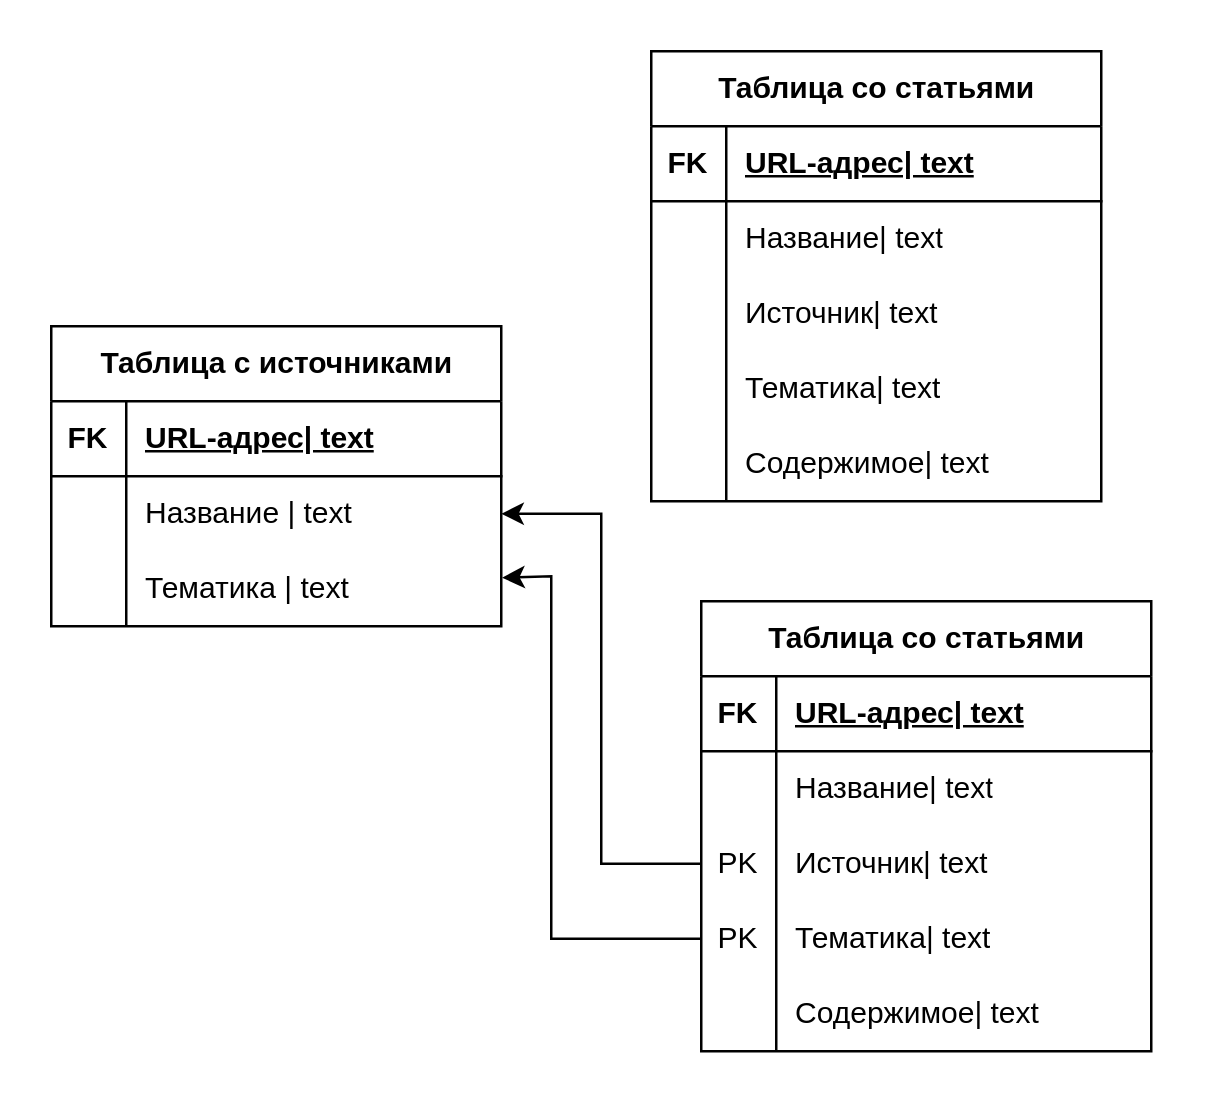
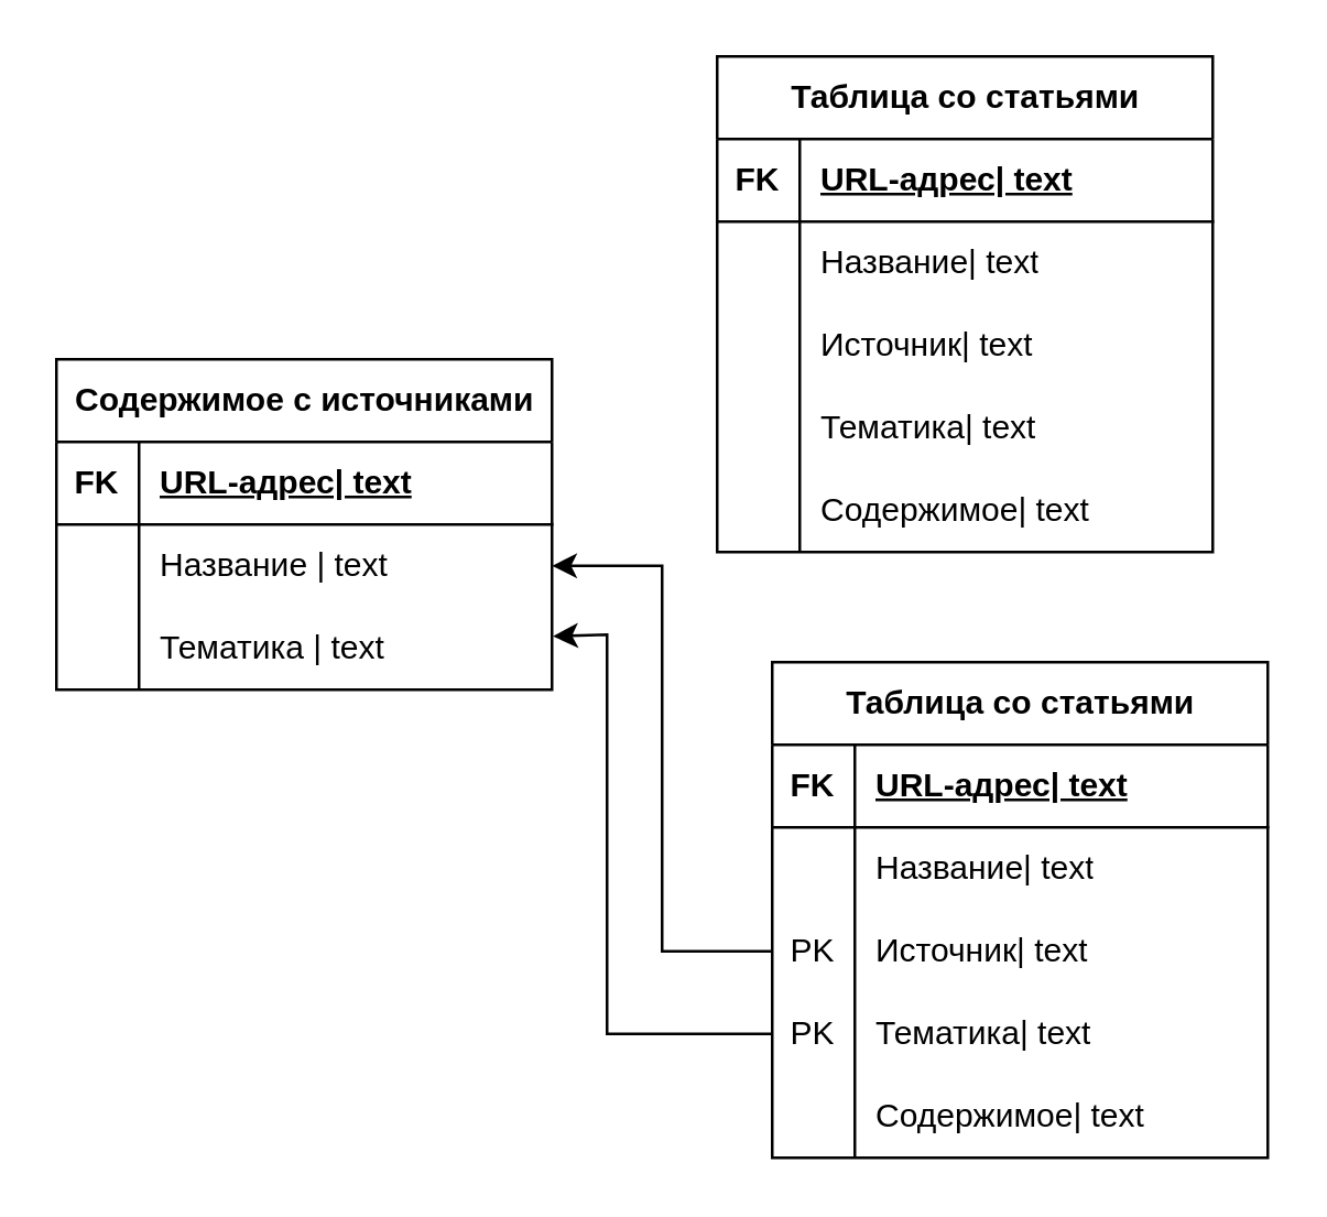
  <mxCell id="0" />
  <mxCell id="1" parent="0" />
- <mxCell id="2" value="Таблица с источниками" style="shape=table;startSize=30;container=1;collapsible=1;childLayout=tableLayout;fixedRows=1;rowLines=0;fontStyle=1;align=center;resizeLast=1;html=1;" vertex="1" parent="1"><mxGeometry x="20" y="130" width="180" height="120" as="geometry" /></mxCell>
+ <mxCell id="2" value="Содержимое с источниками" style="shape=table;startSize=30;container=1;collapsible=1;childLayout=tableLayout;fixedRows=1;rowLines=0;fontStyle=1;align=center;resizeLast=1;html=1;" vertex="1" parent="1"><mxGeometry x="20" y="130" width="180" height="120" as="geometry" /></mxCell>
  <mxCell id="3" value="" style="shape=tableRow;horizontal=0;startSize=0;swimlaneHead=0;swimlaneBody=0;fillColor=none;collapsible=0;dropTarget=0;points=[[0,0.5],[1,0.5]];portConstraint=eastwest;top=0;left=0;right=0;bottom=1;" vertex="1" parent="2"><mxGeometry y="30" width="180" height="30" as="geometry" /></mxCell>
  <mxCell id="4" value="FK" style="shape=partialRectangle;connectable=0;fillColor=none;top=0;left=0;bottom=0;right=0;fontStyle=1;overflow=hidden;whiteSpace=wrap;html=1;" vertex="1" parent="3"><mxGeometry width="30" height="30" as="geometry"><mxRectangle width="30" height="30" as="alternateBounds" /></mxGeometry></mxCell>
  <mxCell id="5" value="URL-адрес| text" style="shape=partialRectangle;connectable=0;fillColor=none;top=0;left=0;bottom=0;right=0;align=left;spacingLeft=6;fontStyle=5;overflow=hidden;whiteSpace=wrap;html=1;" vertex="1" parent="3"><mxGeometry x="30" width="150" height="30" as="geometry"><mxRectangle width="150" height="30" as="alternateBounds" /></mxGeometry></mxCell>
  <mxCell id="6" value="" style="shape=tableRow;horizontal=0;startSize=0;swimlaneHead=0;swimlaneBody=0;fillColor=none;collapsible=0;dropTarget=0;points=[[0,0.5],[1,0.5]];portConstraint=eastwest;top=0;left=0;right=0;bottom=0;" vertex="1" parent="2"><mxGeometry y="60" width="180" height="30" as="geometry" /></mxCell>
  <mxCell id="7" value="" style="shape=partialRectangle;connectable=0;fillColor=none;top=0;left=0;bottom=0;right=0;editable=1;overflow=hidden;whiteSpace=wrap;html=1;" vertex="1" parent="6"><mxGeometry width="30" height="30" as="geometry"><mxRectangle width="30" height="30" as="alternateBounds" /></mxGeometry></mxCell>
  <mxCell id="8" value="Название | text" style="shape=partialRectangle;connectable=0;fillColor=none;top=0;left=0;bottom=0;right=0;align=left;spacingLeft=6;overflow=hidden;whiteSpace=wrap;html=1;" vertex="1" parent="6"><mxGeometry x="30" width="150" height="30" as="geometry"><mxRectangle width="150" height="30" as="alternateBounds" /></mxGeometry></mxCell>
  <mxCell id="9" value="" style="shape=tableRow;horizontal=0;startSize=0;swimlaneHead=0;swimlaneBody=0;fillColor=none;collapsible=0;dropTarget=0;points=[[0,0.5],[1,0.5]];portConstraint=eastwest;top=0;left=0;right=0;bottom=0;" vertex="1" parent="2"><mxGeometry y="90" width="180" height="30" as="geometry" /></mxCell>
  <mxCell id="10" value="" style="shape=partialRectangle;connectable=0;fillColor=none;top=0;left=0;bottom=0;right=0;editable=1;overflow=hidden;whiteSpace=wrap;html=1;" vertex="1" parent="9"><mxGeometry width="30" height="30" as="geometry"><mxRectangle width="30" height="30" as="alternateBounds" /></mxGeometry></mxCell>
  <mxCell id="11" value="Тематика | text" style="shape=partialRectangle;connectable=0;fillColor=none;top=0;left=0;bottom=0;right=0;align=left;spacingLeft=6;overflow=hidden;whiteSpace=wrap;html=1;" vertex="1" parent="9"><mxGeometry x="30" width="150" height="30" as="geometry"><mxRectangle width="150" height="30" as="alternateBounds" /></mxGeometry></mxCell>
  <mxCell id="12" value="Таблица со статьями" style="shape=table;startSize=30;container=1;collapsible=1;childLayout=tableLayout;fixedRows=1;rowLines=0;fontStyle=1;align=center;resizeLast=1;html=1;" vertex="1" parent="1"><mxGeometry x="260" y="20" width="180" height="180" as="geometry"><mxRectangle x="140" y="310" width="170" height="30" as="alternateBounds" /></mxGeometry></mxCell>
  <mxCell id="13" value="" style="shape=tableRow;horizontal=0;startSize=0;swimlaneHead=0;swimlaneBody=0;fillColor=none;collapsible=0;dropTarget=0;points=[[0,0.5],[1,0.5]];portConstraint=eastwest;top=0;left=0;right=0;bottom=1;" vertex="1" parent="12"><mxGeometry y="30" width="180" height="30" as="geometry" /></mxCell>
  <mxCell id="14" value="FK" style="shape=partialRectangle;connectable=0;fillColor=none;top=0;left=0;bottom=0;right=0;fontStyle=1;overflow=hidden;whiteSpace=wrap;html=1;" vertex="1" parent="13"><mxGeometry width="30" height="30" as="geometry"><mxRectangle width="30" height="30" as="alternateBounds" /></mxGeometry></mxCell>
  <mxCell id="15" value="URL-адрес| text" style="shape=partialRectangle;connectable=0;fillColor=none;top=0;left=0;bottom=0;right=0;align=left;spacingLeft=6;fontStyle=5;overflow=hidden;whiteSpace=wrap;html=1;" vertex="1" parent="13"><mxGeometry x="30" width="150" height="30" as="geometry"><mxRectangle width="150" height="30" as="alternateBounds" /></mxGeometry></mxCell>
  <mxCell id="16" value="" style="shape=tableRow;horizontal=0;startSize=0;swimlaneHead=0;swimlaneBody=0;fillColor=none;collapsible=0;dropTarget=0;points=[[0,0.5],[1,0.5]];portConstraint=eastwest;top=0;left=0;right=0;bottom=0;" vertex="1" parent="12"><mxGeometry y="60" width="180" height="30" as="geometry" /></mxCell>
  <mxCell id="17" value="" style="shape=partialRectangle;connectable=0;fillColor=none;top=0;left=0;bottom=0;right=0;editable=1;overflow=hidden;whiteSpace=wrap;html=1;" vertex="1" parent="16"><mxGeometry width="30" height="30" as="geometry"><mxRectangle width="30" height="30" as="alternateBounds" /></mxGeometry></mxCell>
  <mxCell id="18" value="Название| text" style="shape=partialRectangle;connectable=0;fillColor=none;top=0;left=0;bottom=0;right=0;align=left;spacingLeft=6;overflow=hidden;whiteSpace=wrap;html=1;" vertex="1" parent="16"><mxGeometry x="30" width="150" height="30" as="geometry"><mxRectangle width="150" height="30" as="alternateBounds" /></mxGeometry></mxCell>
  <mxCell id="19" value="" style="shape=tableRow;horizontal=0;startSize=0;swimlaneHead=0;swimlaneBody=0;fillColor=none;collapsible=0;dropTarget=0;points=[[0,0.5],[1,0.5]];portConstraint=eastwest;top=0;left=0;right=0;bottom=0;" vertex="1" parent="12"><mxGeometry y="90" width="180" height="30" as="geometry" /></mxCell>
  <mxCell id="20" value="" style="shape=partialRectangle;connectable=0;fillColor=none;top=0;left=0;bottom=0;right=0;editable=1;overflow=hidden;whiteSpace=wrap;html=1;" vertex="1" parent="19"><mxGeometry width="30" height="30" as="geometry"><mxRectangle width="30" height="30" as="alternateBounds" /></mxGeometry></mxCell>
  <mxCell id="21" value="Источник| text" style="shape=partialRectangle;connectable=0;fillColor=none;top=0;left=0;bottom=0;right=0;align=left;spacingLeft=6;overflow=hidden;whiteSpace=wrap;html=1;" vertex="1" parent="19"><mxGeometry x="30" width="150" height="30" as="geometry"><mxRectangle width="150" height="30" as="alternateBounds" /></mxGeometry></mxCell>
  <mxCell id="22" value="" style="shape=tableRow;horizontal=0;startSize=0;swimlaneHead=0;swimlaneBody=0;fillColor=none;collapsible=0;dropTarget=0;points=[[0,0.5],[1,0.5]];portConstraint=eastwest;top=0;left=0;right=0;bottom=0;" vertex="1" parent="12"><mxGeometry y="120" width="180" height="30" as="geometry" /></mxCell>
  <mxCell id="23" value="" style="shape=partialRectangle;connectable=0;fillColor=none;top=0;left=0;bottom=0;right=0;editable=1;overflow=hidden;whiteSpace=wrap;html=1;" vertex="1" parent="22"><mxGeometry width="30" height="30" as="geometry"><mxRectangle width="30" height="30" as="alternateBounds" /></mxGeometry></mxCell>
  <mxCell id="24" value="Тематика| text" style="shape=partialRectangle;connectable=0;fillColor=none;top=0;left=0;bottom=0;right=0;align=left;spacingLeft=6;overflow=hidden;whiteSpace=wrap;html=1;" vertex="1" parent="22"><mxGeometry x="30" width="150" height="30" as="geometry"><mxRectangle width="150" height="30" as="alternateBounds" /></mxGeometry></mxCell>
  <mxCell id="25" value="" style="shape=tableRow;horizontal=0;startSize=0;swimlaneHead=0;swimlaneBody=0;fillColor=none;collapsible=0;dropTarget=0;points=[[0,0.5],[1,0.5]];portConstraint=eastwest;top=0;left=0;right=0;bottom=0;" vertex="1" parent="12"><mxGeometry y="150" width="180" height="30" as="geometry" /></mxCell>
  <mxCell id="26" value="" style="shape=partialRectangle;connectable=0;fillColor=none;top=0;left=0;bottom=0;right=0;editable=1;overflow=hidden;whiteSpace=wrap;html=1;" vertex="1" parent="25"><mxGeometry width="30" height="30" as="geometry"><mxRectangle width="30" height="30" as="alternateBounds" /></mxGeometry></mxCell>
  <mxCell id="27" value="Содержимое| text" style="shape=partialRectangle;connectable=0;fillColor=none;top=0;left=0;bottom=0;right=0;align=left;spacingLeft=6;overflow=hidden;whiteSpace=wrap;html=1;" vertex="1" parent="25"><mxGeometry x="30" width="150" height="30" as="geometry"><mxRectangle width="150" height="30" as="alternateBounds" /></mxGeometry></mxCell>
  <mxCell id="28" value="Таблица со статьями" style="shape=table;startSize=30;container=1;collapsible=1;childLayout=tableLayout;fixedRows=1;rowLines=0;fontStyle=1;align=center;resizeLast=1;html=1;" vertex="1" parent="1"><mxGeometry x="280" y="240" width="180" height="180" as="geometry"><mxRectangle x="130" y="440" width="170" height="30" as="alternateBounds" /></mxGeometry></mxCell>
  <mxCell id="29" value="" style="shape=tableRow;horizontal=0;startSize=0;swimlaneHead=0;swimlaneBody=0;fillColor=none;collapsible=0;dropTarget=0;points=[[0,0.5],[1,0.5]];portConstraint=eastwest;top=0;left=0;right=0;bottom=1;" vertex="1" parent="28"><mxGeometry y="30" width="180" height="30" as="geometry" /></mxCell>
  <mxCell id="30" value="FK" style="shape=partialRectangle;connectable=0;fillColor=none;top=0;left=0;bottom=0;right=0;fontStyle=1;overflow=hidden;whiteSpace=wrap;html=1;" vertex="1" parent="29"><mxGeometry width="30" height="30" as="geometry"><mxRectangle width="30" height="30" as="alternateBounds" /></mxGeometry></mxCell>
  <mxCell id="31" value="URL-адрес| text" style="shape=partialRectangle;connectable=0;fillColor=none;top=0;left=0;bottom=0;right=0;align=left;spacingLeft=6;fontStyle=5;overflow=hidden;whiteSpace=wrap;html=1;" vertex="1" parent="29"><mxGeometry x="30" width="150" height="30" as="geometry"><mxRectangle width="150" height="30" as="alternateBounds" /></mxGeometry></mxCell>
  <mxCell id="32" value="" style="shape=tableRow;horizontal=0;startSize=0;swimlaneHead=0;swimlaneBody=0;fillColor=none;collapsible=0;dropTarget=0;points=[[0,0.5],[1,0.5]];portConstraint=eastwest;top=0;left=0;right=0;bottom=0;" vertex="1" parent="28"><mxGeometry y="60" width="180" height="30" as="geometry" /></mxCell>
  <mxCell id="33" value="" style="shape=partialRectangle;connectable=0;fillColor=none;top=0;left=0;bottom=0;right=0;editable=1;overflow=hidden;whiteSpace=wrap;html=1;" vertex="1" parent="32"><mxGeometry width="30" height="30" as="geometry"><mxRectangle width="30" height="30" as="alternateBounds" /></mxGeometry></mxCell>
  <mxCell id="34" value="Название| text" style="shape=partialRectangle;connectable=0;fillColor=none;top=0;left=0;bottom=0;right=0;align=left;spacingLeft=6;overflow=hidden;whiteSpace=wrap;html=1;" vertex="1" parent="32"><mxGeometry x="30" width="150" height="30" as="geometry"><mxRectangle width="150" height="30" as="alternateBounds" /></mxGeometry></mxCell>
  <mxCell id="35" value="" style="shape=tableRow;horizontal=0;startSize=0;swimlaneHead=0;swimlaneBody=0;fillColor=none;collapsible=0;dropTarget=0;points=[[0,0.5],[1,0.5]];portConstraint=eastwest;top=0;left=0;right=0;bottom=0;" vertex="1" parent="28"><mxGeometry y="90" width="180" height="30" as="geometry" /></mxCell>
  <mxCell id="36" value="PK" style="shape=partialRectangle;connectable=0;fillColor=none;top=0;left=0;bottom=0;right=0;editable=1;overflow=hidden;whiteSpace=wrap;html=1;" vertex="1" parent="35"><mxGeometry width="30" height="30" as="geometry"><mxRectangle width="30" height="30" as="alternateBounds" /></mxGeometry></mxCell>
  <mxCell id="37" value="Источник| text" style="shape=partialRectangle;connectable=0;fillColor=none;top=0;left=0;bottom=0;right=0;align=left;spacingLeft=6;overflow=hidden;whiteSpace=wrap;html=1;" vertex="1" parent="35"><mxGeometry x="30" width="150" height="30" as="geometry"><mxRectangle width="150" height="30" as="alternateBounds" /></mxGeometry></mxCell>
  <mxCell id="38" value="" style="shape=tableRow;horizontal=0;startSize=0;swimlaneHead=0;swimlaneBody=0;fillColor=none;collapsible=0;dropTarget=0;points=[[0,0.5],[1,0.5]];portConstraint=eastwest;top=0;left=0;right=0;bottom=0;" vertex="1" parent="28"><mxGeometry y="120" width="180" height="30" as="geometry" /></mxCell>
  <mxCell id="39" value="PK" style="shape=partialRectangle;connectable=0;fillColor=none;top=0;left=0;bottom=0;right=0;editable=1;overflow=hidden;whiteSpace=wrap;html=1;" vertex="1" parent="38"><mxGeometry width="30" height="30" as="geometry"><mxRectangle width="30" height="30" as="alternateBounds" /></mxGeometry></mxCell>
  <mxCell id="40" value="Тематика| text" style="shape=partialRectangle;connectable=0;fillColor=none;top=0;left=0;bottom=0;right=0;align=left;spacingLeft=6;overflow=hidden;whiteSpace=wrap;html=1;" vertex="1" parent="38"><mxGeometry x="30" width="150" height="30" as="geometry"><mxRectangle width="150" height="30" as="alternateBounds" /></mxGeometry></mxCell>
  <mxCell id="41" value="" style="shape=tableRow;horizontal=0;startSize=0;swimlaneHead=0;swimlaneBody=0;fillColor=none;collapsible=0;dropTarget=0;points=[[0,0.5],[1,0.5]];portConstraint=eastwest;top=0;left=0;right=0;bottom=0;" vertex="1" parent="28"><mxGeometry y="150" width="180" height="30" as="geometry" /></mxCell>
  <mxCell id="42" value="" style="shape=partialRectangle;connectable=0;fillColor=none;top=0;left=0;bottom=0;right=0;editable=1;overflow=hidden;whiteSpace=wrap;html=1;" vertex="1" parent="41"><mxGeometry width="30" height="30" as="geometry"><mxRectangle width="30" height="30" as="alternateBounds" /></mxGeometry></mxCell>
  <mxCell id="43" value="Содержимое| text" style="shape=partialRectangle;connectable=0;fillColor=none;top=0;left=0;bottom=0;right=0;align=left;spacingLeft=6;overflow=hidden;whiteSpace=wrap;html=1;" vertex="1" parent="41"><mxGeometry x="30" width="150" height="30" as="geometry"><mxRectangle width="150" height="30" as="alternateBounds" /></mxGeometry></mxCell>
  <mxCell id="44" value="" style="endArrow=classic;html=1;rounded=0;exitX=0;exitY=0.5;exitDx=0;exitDy=0;entryX=1;entryY=0.5;entryDx=0;entryDy=0;" edge="1" parent="1" source="35" target="6"><mxGeometry width="50" height="50" relative="1" as="geometry"><mxPoint x="510" y="250" as="sourcePoint" /><mxPoint x="560" y="200" as="targetPoint" /><Array as="points"><mxPoint x="240" y="345" /><mxPoint x="240" y="205" /></Array></mxGeometry></mxCell>
  <mxCell id="45" value="" style="endArrow=classic;html=1;rounded=0;exitX=0;exitY=0.5;exitDx=0;exitDy=0;entryX=1.002;entryY=0.353;entryDx=0;entryDy=0;entryPerimeter=0;" edge="1" parent="1" source="38" target="9"><mxGeometry width="50" height="50" relative="1" as="geometry"><mxPoint x="280" y="380" as="sourcePoint" /><mxPoint x="200" y="240" as="targetPoint" /><Array as="points"><mxPoint x="220" y="375" /><mxPoint x="220" y="310" /><mxPoint x="220" y="230" /></Array></mxGeometry></mxCell>
